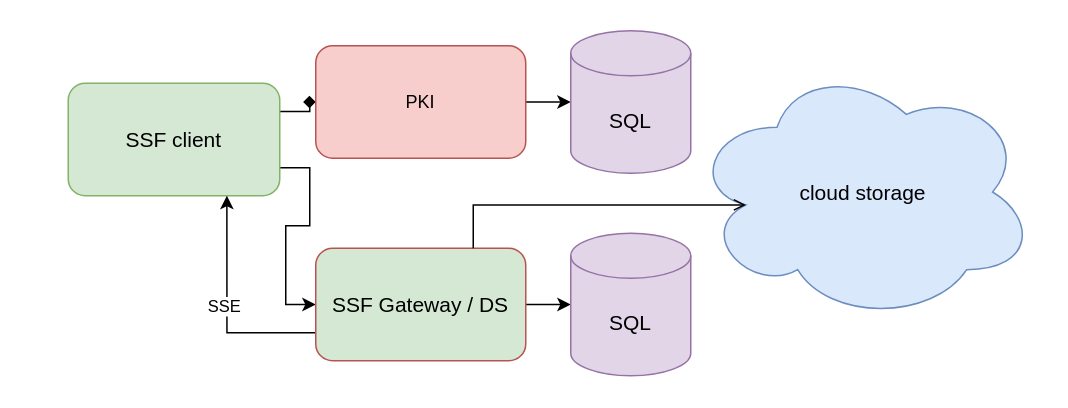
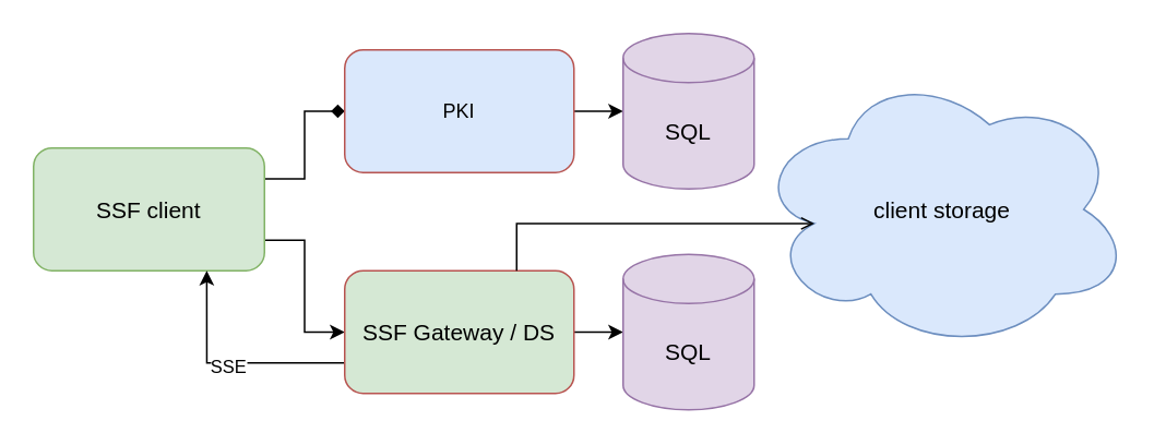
  <mxCell id="0" />
  <mxCell id="1" parent="0" />
  <mxCell id="2" style="edgeStyle=orthogonalEdgeStyle;rounded=0;orthogonalLoop=1;jettySize=auto;html=1;exitX=1;exitY=0.25;exitDx=0;exitDy=0;endArrow=diamond;" parent="1" source="4" target="10" edge="1"><mxGeometry relative="1" as="geometry" /></mxCell>
  <mxCell id="3" style="edgeStyle=orthogonalEdgeStyle;rounded=0;orthogonalLoop=1;jettySize=auto;html=1;exitX=1;exitY=0.75;exitDx=0;exitDy=0;entryX=0;entryY=0.5;entryDx=0;entryDy=0;" parent="1" source="4" target="8" edge="1"><mxGeometry relative="1" as="geometry" /></mxCell>
- <mxCell id="4" value="&lt;font style=&quot;font-size: 14px;&quot;&gt;SSF client&lt;/font&gt;" style="rounded=1;whiteSpace=wrap;html=1;fillColor=#d5e8d4;strokeColor=#82b366;" parent="1" vertex="1"><mxGeometry x="45" y="55" width="141" height="75" as="geometry" /></mxCell>
+ <mxCell id="4" value="&lt;font style=&quot;font-size: 14px;&quot;&gt;SSF client&lt;/font&gt;" style="rounded=1;whiteSpace=wrap;html=1;fillColor=#d5e8d4;strokeColor=#82b366;" parent="1" vertex="1"><mxGeometry x="20" y="90" width="141" height="75" as="geometry" /></mxCell>
  <mxCell id="5" value="" style="edgeStyle=orthogonalEdgeStyle;rounded=0;orthogonalLoop=1;jettySize=auto;html=1;" parent="1" source="8" target="12" edge="1"><mxGeometry relative="1" as="geometry" /></mxCell>
  <mxCell id="6" style="edgeStyle=orthogonalEdgeStyle;rounded=0;orthogonalLoop=1;jettySize=auto;html=1;exitX=0;exitY=0.75;exitDx=0;exitDy=0;entryX=0.75;entryY=1;entryDx=0;entryDy=0;" parent="1" source="8" target="4" edge="1"><mxGeometry relative="1" as="geometry" /></mxCell>
  <mxCell id="7" value="SSE" style="edgeLabel;html=1;align=center;verticalAlign=middle;resizable=0;points=[];" parent="6" vertex="1" connectable="0"><mxGeometry x="0.019" y="2" relative="1" as="geometry"><mxPoint as="offset" /></mxGeometry></mxCell>
  <mxCell id="8" value="&lt;font style=&quot;font-size: 14px;&quot;&gt;SSF Gateway / DS&lt;/font&gt;" style="rounded=1;whiteSpace=wrap;html=1;fillColor=#d5e8d4;strokeColor=#b85450;" parent="1" vertex="1"><mxGeometry x="210" y="165" width="140" height="75" as="geometry" /></mxCell>
  <mxCell id="9" value="" style="edgeStyle=orthogonalEdgeStyle;rounded=0;orthogonalLoop=1;jettySize=auto;html=1;" parent="1" source="10" target="11" edge="1"><mxGeometry relative="1" as="geometry" /></mxCell>
- <mxCell id="10" value="PKI" style="rounded=1;whiteSpace=wrap;html=1;fillColor=#f8cecc;strokeColor=#b85450;" parent="1" vertex="1"><mxGeometry x="210" y="30" width="140" height="75" as="geometry" /></mxCell>
+ <mxCell id="10" value="PKI" style="rounded=1;whiteSpace=wrap;html=1;fillColor=#dae8fc;strokeColor=#b85450;" parent="1" vertex="1"><mxGeometry x="210" y="30" width="140" height="75" as="geometry" /></mxCell>
  <mxCell id="11" value="&lt;font style=&quot;font-size: 14px;&quot;&gt;SQL&lt;/font&gt;" style="shape=cylinder3;whiteSpace=wrap;html=1;boundedLbl=1;backgroundOutline=1;size=15;fillColor=#e1d5e7;strokeColor=#9673a6;" parent="1" vertex="1"><mxGeometry x="380" y="20" width="80" height="95" as="geometry" /></mxCell>
  <mxCell id="12" value="&lt;font style=&quot;font-size: 14px;&quot;&gt;SQL&lt;/font&gt;" style="shape=cylinder3;whiteSpace=wrap;html=1;boundedLbl=1;backgroundOutline=1;size=15;fillColor=#e1d5e7;strokeColor=#9673a6;" parent="1" vertex="1"><mxGeometry x="380" y="155" width="80" height="95" as="geometry" /></mxCell>
- <mxCell id="13" value="&lt;font style=&quot;font-size: 14px;&quot;&gt;cloud storage&lt;/font&gt;" style="ellipse;shape=cloud;whiteSpace=wrap;html=1;fillColor=#dae8fc;strokeColor=#6c8ebf;" parent="1" vertex="1"><mxGeometry x="460" y="41.25" width="230" height="172.5" as="geometry" /></mxCell>
+ <mxCell id="13" value="&lt;font style=&quot;font-size: 14px;&quot;&gt;client storage&lt;/font&gt;" style="ellipse;shape=cloud;whiteSpace=wrap;html=1;fillColor=#dae8fc;strokeColor=#6c8ebf;" parent="1" vertex="1"><mxGeometry x="460" y="41.25" width="230" height="172.5" as="geometry" /></mxCell>
  <mxCell id="14" style="edgeStyle=orthogonalEdgeStyle;rounded=0;orthogonalLoop=1;jettySize=auto;html=1;exitX=0.75;exitY=0;exitDx=0;exitDy=0;entryX=0.16;entryY=0.55;entryDx=0;entryDy=0;entryPerimeter=0;endArrow=open;" parent="1" source="8" target="13" edge="1"><mxGeometry relative="1" as="geometry" /></mxCell>
